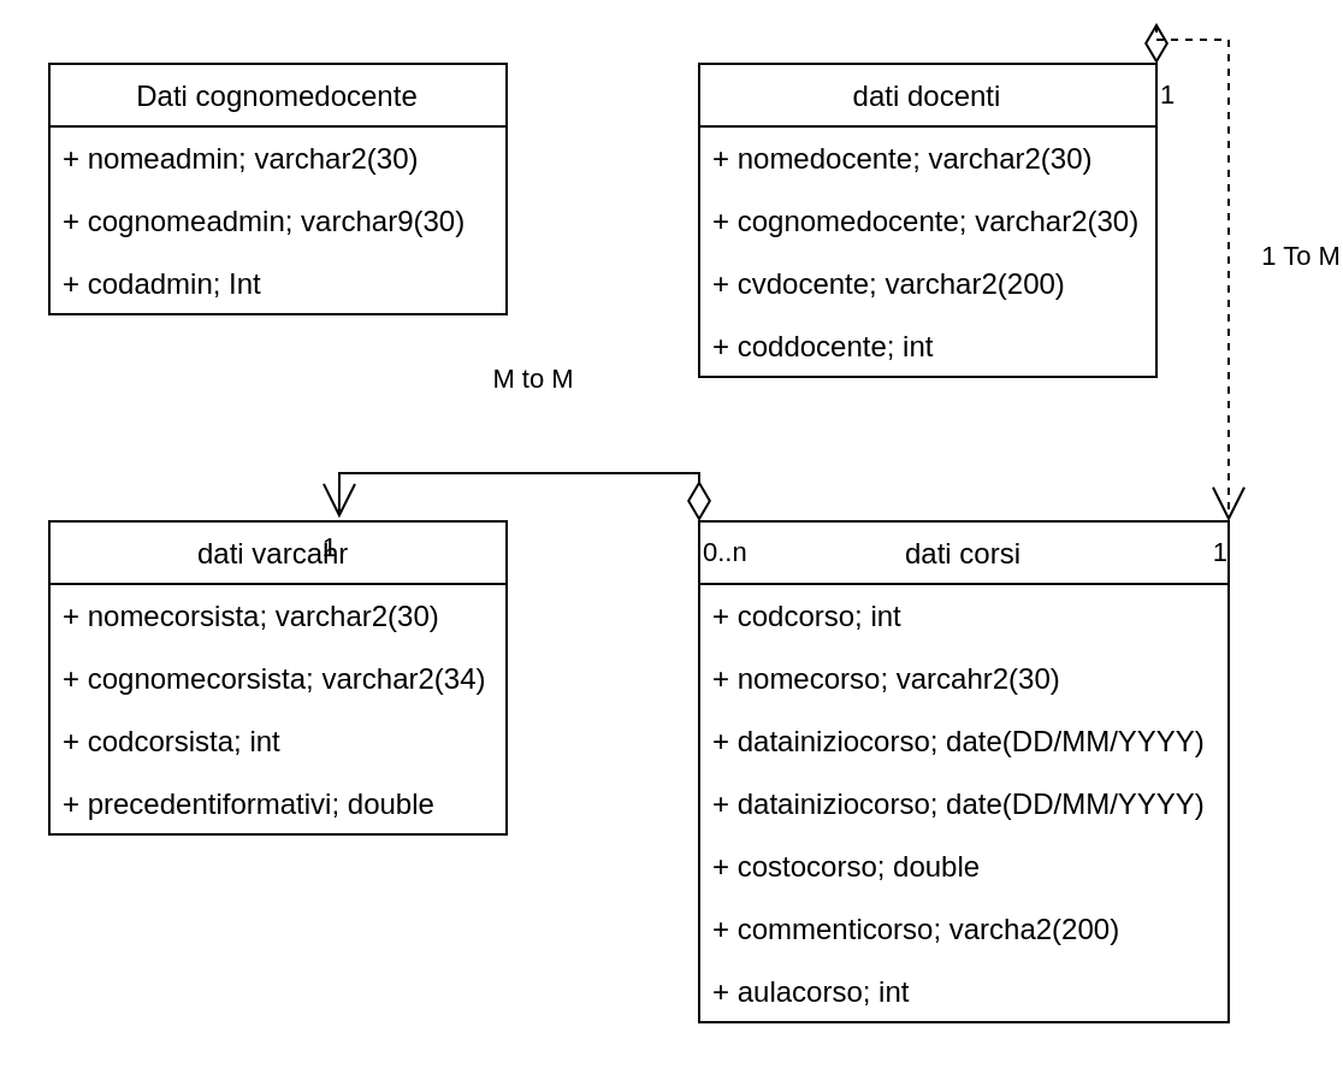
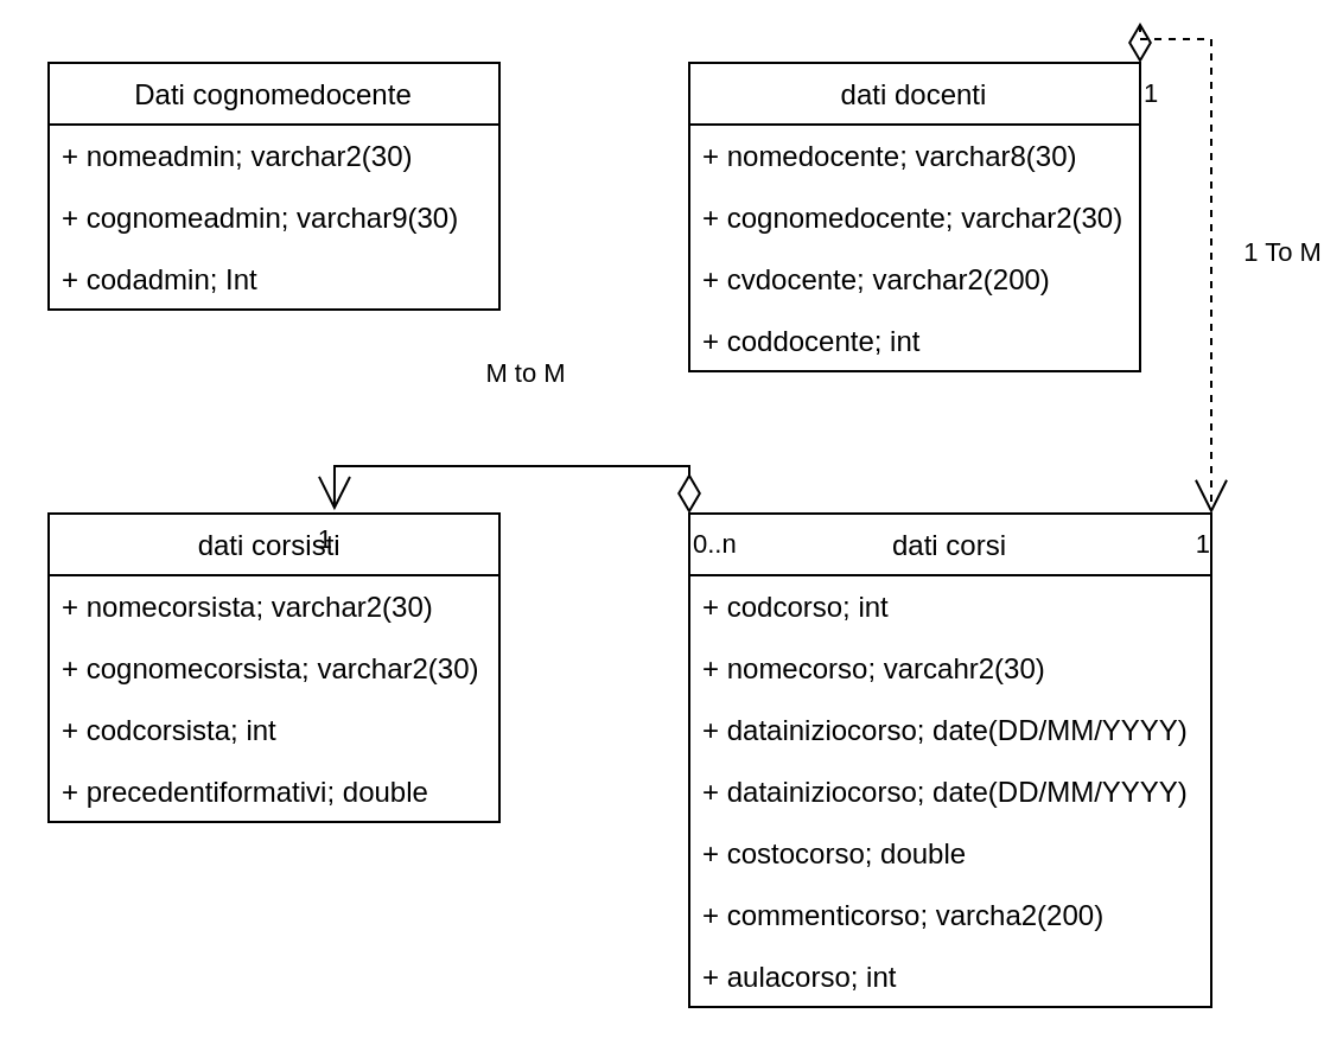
  <mxCell id="0" />
  <mxCell id="1" parent="0" />
  <mxCell id="2" value="Dati cognomedocente" style="swimlane;fontStyle=0;childLayout=stackLayout;horizontal=1;startSize=26;fillColor=none;horizontalStack=0;resizeParent=1;resizeParentMax=0;resizeLast=0;collapsible=1;marginBottom=0;" parent="1" vertex="1"><mxGeometry x="20" y="20" width="190" height="104" as="geometry" /></mxCell>
  <mxCell id="3" value="+ nomeadmin; varchar2(30)" style="text;strokeColor=none;fillColor=none;align=left;verticalAlign=top;spacingLeft=4;spacingRight=4;overflow=hidden;rotatable=0;points=[[0,0.5],[1,0.5]];portConstraint=eastwest;" parent="2" vertex="1"><mxGeometry y="26" width="190" height="26" as="geometry" /></mxCell>
  <mxCell id="4" value="+ cognomeadmin; varchar9(30)" style="text;strokeColor=none;fillColor=none;align=left;verticalAlign=top;spacingLeft=4;spacingRight=4;overflow=hidden;rotatable=0;points=[[0,0.5],[1,0.5]];portConstraint=eastwest;" parent="2" vertex="1"><mxGeometry y="52" width="190" height="26" as="geometry" /></mxCell>
  <mxCell id="5" value="+ codadmin; Int" style="text;strokeColor=none;fillColor=none;align=left;verticalAlign=top;spacingLeft=4;spacingRight=4;overflow=hidden;rotatable=0;points=[[0,0.5],[1,0.5]];portConstraint=eastwest;" parent="2" vertex="1"><mxGeometry y="78" width="190" height="26" as="geometry" /></mxCell>
  <mxCell id="6" value="dati docenti" style="swimlane;fontStyle=0;childLayout=stackLayout;horizontal=1;startSize=26;fillColor=none;horizontalStack=0;resizeParent=1;resizeParentMax=0;resizeLast=0;collapsible=1;marginBottom=0;" parent="1" vertex="1"><mxGeometry x="290" y="20" width="190" height="130" as="geometry" /></mxCell>
- <mxCell id="7" value="+ nomedocente; varchar2(30)" style="text;strokeColor=none;fillColor=none;align=left;verticalAlign=top;spacingLeft=4;spacingRight=4;overflow=hidden;rotatable=0;points=[[0,0.5],[1,0.5]];portConstraint=eastwest;" parent="6" vertex="1"><mxGeometry y="26" width="190" height="26" as="geometry" /></mxCell>
+ <mxCell id="7" value="+ nomedocente; varchar8(30)" style="text;strokeColor=none;fillColor=none;align=left;verticalAlign=top;spacingLeft=4;spacingRight=4;overflow=hidden;rotatable=0;points=[[0,0.5],[1,0.5]];portConstraint=eastwest;" parent="6" vertex="1"><mxGeometry y="26" width="190" height="26" as="geometry" /></mxCell>
  <mxCell id="8" value="+ cognomedocente; varchar2(30)" style="text;strokeColor=none;fillColor=none;align=left;verticalAlign=top;spacingLeft=4;spacingRight=4;overflow=hidden;rotatable=0;points=[[0,0.5],[1,0.5]];portConstraint=eastwest;" parent="6" vertex="1"><mxGeometry y="52" width="190" height="26" as="geometry" /></mxCell>
  <mxCell id="9" value="+ cvdocente; varchar2(200)" style="text;strokeColor=none;fillColor=none;align=left;verticalAlign=top;spacingLeft=4;spacingRight=4;overflow=hidden;rotatable=0;points=[[0,0.5],[1,0.5]];portConstraint=eastwest;" parent="6" vertex="1"><mxGeometry y="78" width="190" height="26" as="geometry" /></mxCell>
  <mxCell id="10" value="+ coddocente; int" style="text;strokeColor=none;fillColor=none;align=left;verticalAlign=top;spacingLeft=4;spacingRight=4;overflow=hidden;rotatable=0;points=[[0,0.5],[1,0.5]];portConstraint=eastwest;" parent="6" vertex="1"><mxGeometry y="104" width="190" height="26" as="geometry" /></mxCell>
  <mxCell id="11" value="dati corsi" style="swimlane;fontStyle=0;childLayout=stackLayout;horizontal=1;startSize=26;fillColor=none;horizontalStack=0;resizeParent=1;resizeParentMax=0;resizeLast=0;collapsible=1;marginBottom=0;" parent="1" vertex="1"><mxGeometry x="290" y="210" width="220" height="208" as="geometry" /></mxCell>
  <mxCell id="12" value="M to M" style="endArrow=open;html=1;endSize=12;startArrow=diamondThin;startSize=14;startFill=0;edgeStyle=orthogonalEdgeStyle;rounded=0;entryX=0.634;entryY=-0.011;entryDx=0;entryDy=0;entryPerimeter=0;" parent="11" target="22" edge="1"><mxGeometry x="-0.054" y="-39" relative="1" as="geometry"><mxPoint as="sourcePoint" /><mxPoint x="160" as="targetPoint" /><Array as="points"><mxPoint y="-20" /><mxPoint x="-149" y="-20" /></Array><mxPoint as="offset" /></mxGeometry></mxCell>
  <mxCell id="13" value="0..n" style="edgeLabel;resizable=0;html=1;align=left;verticalAlign=top;" parent="12" connectable="0" vertex="1"><mxGeometry x="-1" relative="1" as="geometry" /></mxCell>
  <mxCell id="14" value="1" style="edgeLabel;resizable=0;html=1;align=right;verticalAlign=top;" parent="12" connectable="0" vertex="1"><mxGeometry x="1" relative="1" as="geometry" /></mxCell>
  <mxCell id="15" value="+ codcorso; int" style="text;strokeColor=none;fillColor=none;align=left;verticalAlign=top;spacingLeft=4;spacingRight=4;overflow=hidden;rotatable=0;points=[[0,0.5],[1,0.5]];portConstraint=eastwest;" parent="11" vertex="1"><mxGeometry y="26" width="220" height="26" as="geometry" /></mxCell>
  <mxCell id="16" value="+ nomecorso; varcahr2(30)" style="text;strokeColor=none;fillColor=none;align=left;verticalAlign=top;spacingLeft=4;spacingRight=4;overflow=hidden;rotatable=0;points=[[0,0.5],[1,0.5]];portConstraint=eastwest;" parent="11" vertex="1"><mxGeometry y="52" width="220" height="26" as="geometry" /></mxCell>
  <mxCell id="17" value="+ datainiziocorso; date(DD/MM/YYYY)" style="text;strokeColor=none;fillColor=none;align=left;verticalAlign=top;spacingLeft=4;spacingRight=4;overflow=hidden;rotatable=0;points=[[0,0.5],[1,0.5]];portConstraint=eastwest;" parent="11" vertex="1"><mxGeometry y="78" width="220" height="26" as="geometry" /></mxCell>
  <mxCell id="18" value="+ datainiziocorso; date(DD/MM/YYYY)" style="text;strokeColor=none;fillColor=none;align=left;verticalAlign=top;spacingLeft=4;spacingRight=4;overflow=hidden;rotatable=0;points=[[0,0.5],[1,0.5]];portConstraint=eastwest;" parent="11" vertex="1"><mxGeometry y="104" width="220" height="26" as="geometry" /></mxCell>
  <mxCell id="19" value="+ costocorso; double" style="text;strokeColor=none;fillColor=none;align=left;verticalAlign=top;spacingLeft=4;spacingRight=4;overflow=hidden;rotatable=0;points=[[0,0.5],[1,0.5]];portConstraint=eastwest;" parent="11" vertex="1"><mxGeometry y="130" width="220" height="26" as="geometry" /></mxCell>
  <mxCell id="20" value="+ commenticorso; varcha2(200)" style="text;strokeColor=none;fillColor=none;align=left;verticalAlign=top;spacingLeft=4;spacingRight=4;overflow=hidden;rotatable=0;points=[[0,0.5],[1,0.5]];portConstraint=eastwest;" parent="11" vertex="1"><mxGeometry y="156" width="220" height="26" as="geometry" /></mxCell>
  <mxCell id="21" value="+ aulacorso; int" style="text;strokeColor=none;fillColor=none;align=left;verticalAlign=top;spacingLeft=4;spacingRight=4;overflow=hidden;rotatable=0;points=[[0,0.5],[1,0.5]];portConstraint=eastwest;" parent="11" vertex="1"><mxGeometry y="182" width="220" height="26" as="geometry" /></mxCell>
- <mxCell id="22" value="dati varcahr " style="swimlane;fontStyle=0;childLayout=stackLayout;horizontal=1;startSize=26;fillColor=none;horizontalStack=0;resizeParent=1;resizeParentMax=0;resizeLast=0;collapsible=1;marginBottom=0;" parent="1" vertex="1"><mxGeometry x="20" y="210" width="190" height="130" as="geometry" /></mxCell>
+ <mxCell id="22" value="dati corsisti " style="swimlane;fontStyle=0;childLayout=stackLayout;horizontal=1;startSize=26;fillColor=none;horizontalStack=0;resizeParent=1;resizeParentMax=0;resizeLast=0;collapsible=1;marginBottom=0;" parent="1" vertex="1"><mxGeometry x="20" y="210" width="190" height="130" as="geometry" /></mxCell>
  <mxCell id="23" value="+ nomecorsista; varchar2(30)" style="text;strokeColor=none;fillColor=none;align=left;verticalAlign=top;spacingLeft=4;spacingRight=4;overflow=hidden;rotatable=0;points=[[0,0.5],[1,0.5]];portConstraint=eastwest;" parent="22" vertex="1"><mxGeometry y="26" width="190" height="26" as="geometry" /></mxCell>
- <mxCell id="24" value="+ cognomecorsista; varchar2(34)" style="text;strokeColor=none;fillColor=none;align=left;verticalAlign=top;spacingLeft=4;spacingRight=4;overflow=hidden;rotatable=0;points=[[0,0.5],[1,0.5]];portConstraint=eastwest;" parent="22" vertex="1"><mxGeometry y="52" width="190" height="26" as="geometry" /></mxCell>
+ <mxCell id="24" value="+ cognomecorsista; varchar2(30)" style="text;strokeColor=none;fillColor=none;align=left;verticalAlign=top;spacingLeft=4;spacingRight=4;overflow=hidden;rotatable=0;points=[[0,0.5],[1,0.5]];portConstraint=eastwest;" parent="22" vertex="1"><mxGeometry y="52" width="190" height="26" as="geometry" /></mxCell>
  <mxCell id="25" value="+ codcorsista; int" style="text;strokeColor=none;fillColor=none;align=left;verticalAlign=top;spacingLeft=4;spacingRight=4;overflow=hidden;rotatable=0;points=[[0,0.5],[1,0.5]];portConstraint=eastwest;" parent="22" vertex="1"><mxGeometry y="78" width="190" height="26" as="geometry" /></mxCell>
  <mxCell id="26" value="+ precedentiformativi; double" style="text;strokeColor=none;fillColor=none;align=left;verticalAlign=top;spacingLeft=4;spacingRight=4;overflow=hidden;rotatable=0;points=[[0,0.5],[1,0.5]];portConstraint=eastwest;" parent="22" vertex="1"><mxGeometry y="104" width="190" height="26" as="geometry" /></mxCell>
  <mxCell id="27" value="1 To M" style="endArrow=open;html=1;endSize=12;startArrow=diamondThin;startSize=14;startFill=0;edgeStyle=orthogonalEdgeStyle;rounded=0;exitX=1;exitY=0;exitDx=0;exitDy=0;entryX=1;entryY=0;entryDx=0;entryDy=0;dashed=1;" parent="1" source="6" target="11" edge="1"><mxGeometry x="0.083" y="30" relative="1" as="geometry"><mxPoint x="290" y="240" as="sourcePoint" /><mxPoint x="570" y="150" as="targetPoint" /><mxPoint as="offset" /></mxGeometry></mxCell>
  <mxCell id="28" value="1" style="edgeLabel;resizable=0;html=1;align=left;verticalAlign=top;" parent="27" connectable="0" vertex="1"><mxGeometry x="-1" relative="1" as="geometry" /></mxCell>
  <mxCell id="29" value="1" style="edgeLabel;resizable=0;html=1;align=right;verticalAlign=top;" parent="27" connectable="0" vertex="1"><mxGeometry x="1" relative="1" as="geometry" /></mxCell>
